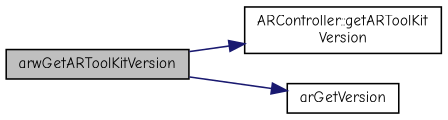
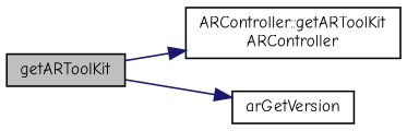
  digraph {
    fontname="Comic Neue"
    rankdir=LR
    node [color=black fillcolor=white fontname="Comic Neue" fontsize=10 shape=record style=filled]
    edge [color=midnightblue fontname="Comic Neue" fontsize=10 labelfontname=Helvetica labelfontsize=10 style=solid]
-   n1 [fillcolor=grey75 fontcolor=black height=0.2 label=arwGetARToolKitVersion width=0.4]
-   n2 [height=0.2 label="ARController::getARToolKit\lVersion" width=0.4]
+   n1 [fillcolor=grey75 fontcolor=black height=0.2 label=getARToolKit width=0.4]
+   n2 [height=0.2 label="ARController::getARToolKit\lARController" width=0.4]
    n3 [height=0.2 label=arGetVersion width=0.4]
    n1 -> n2
    n1 -> n3
  }
